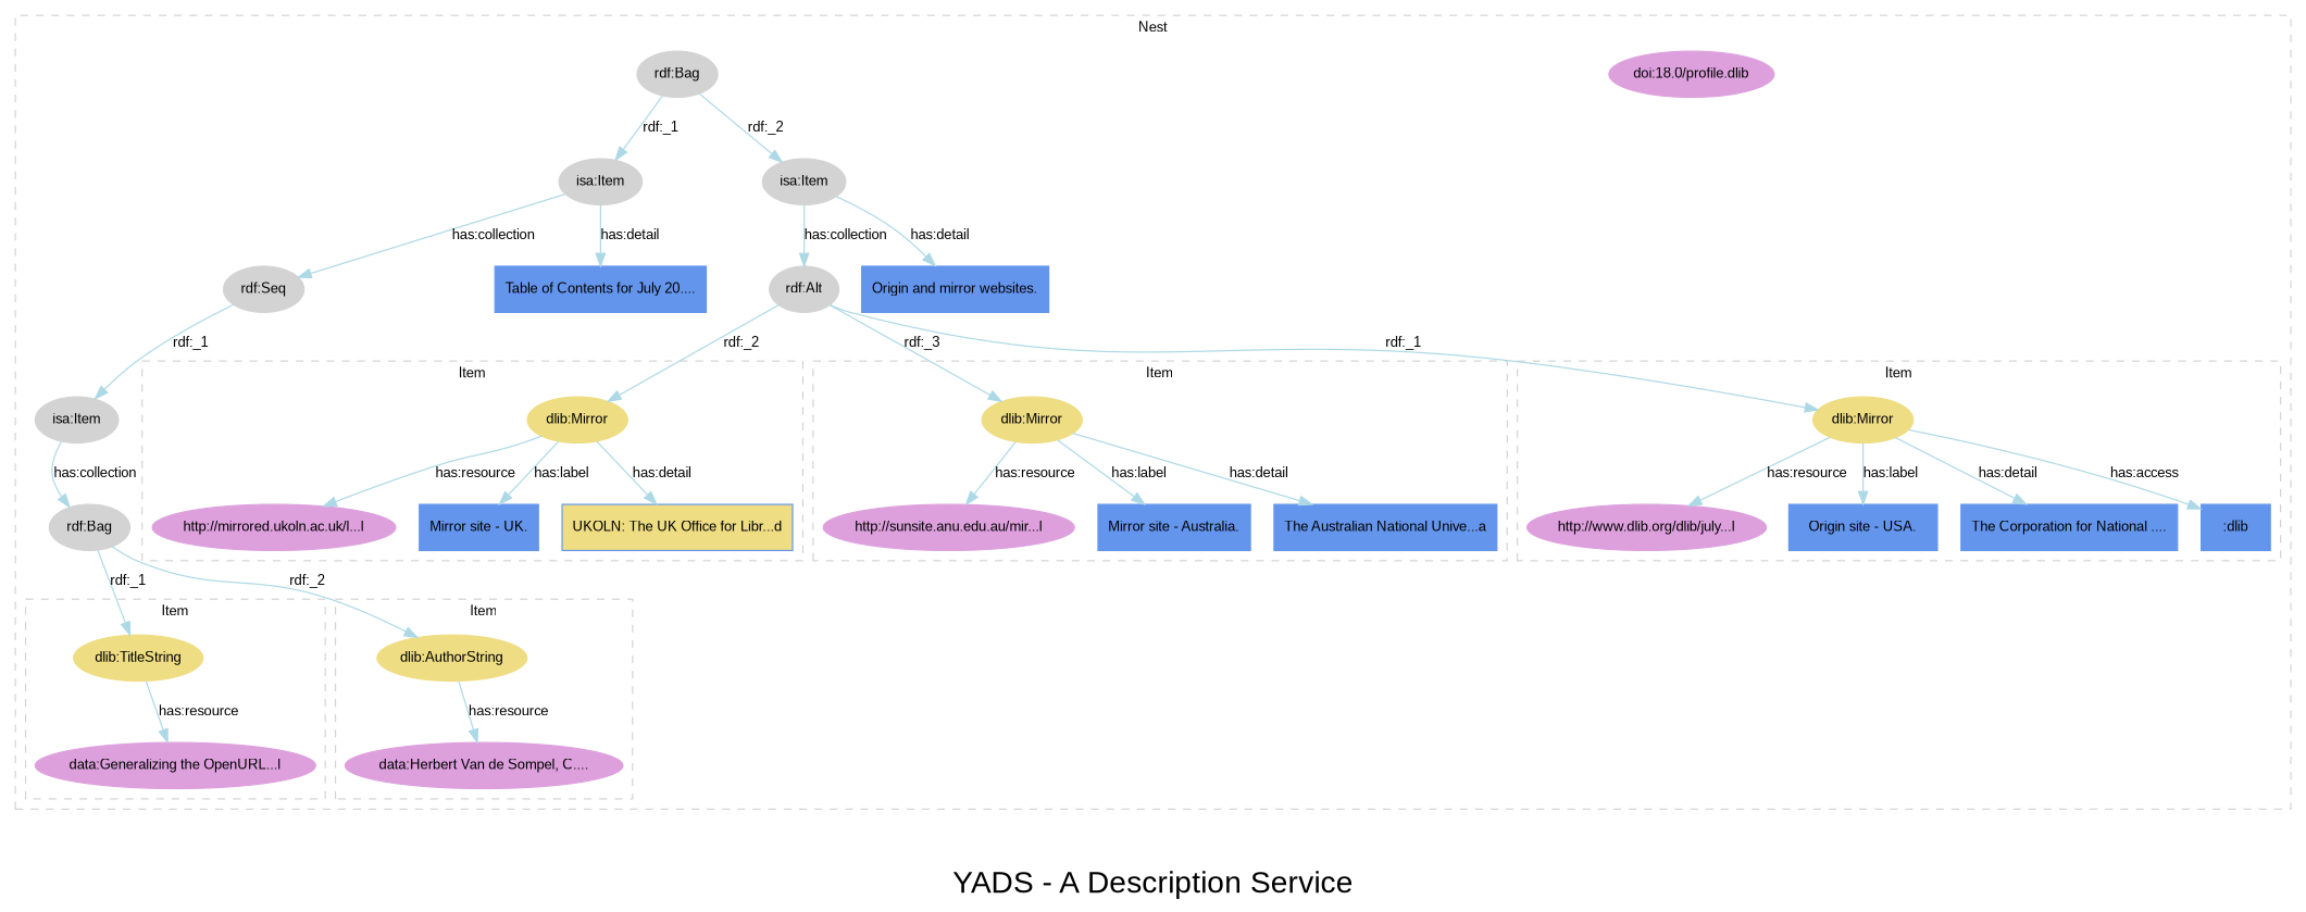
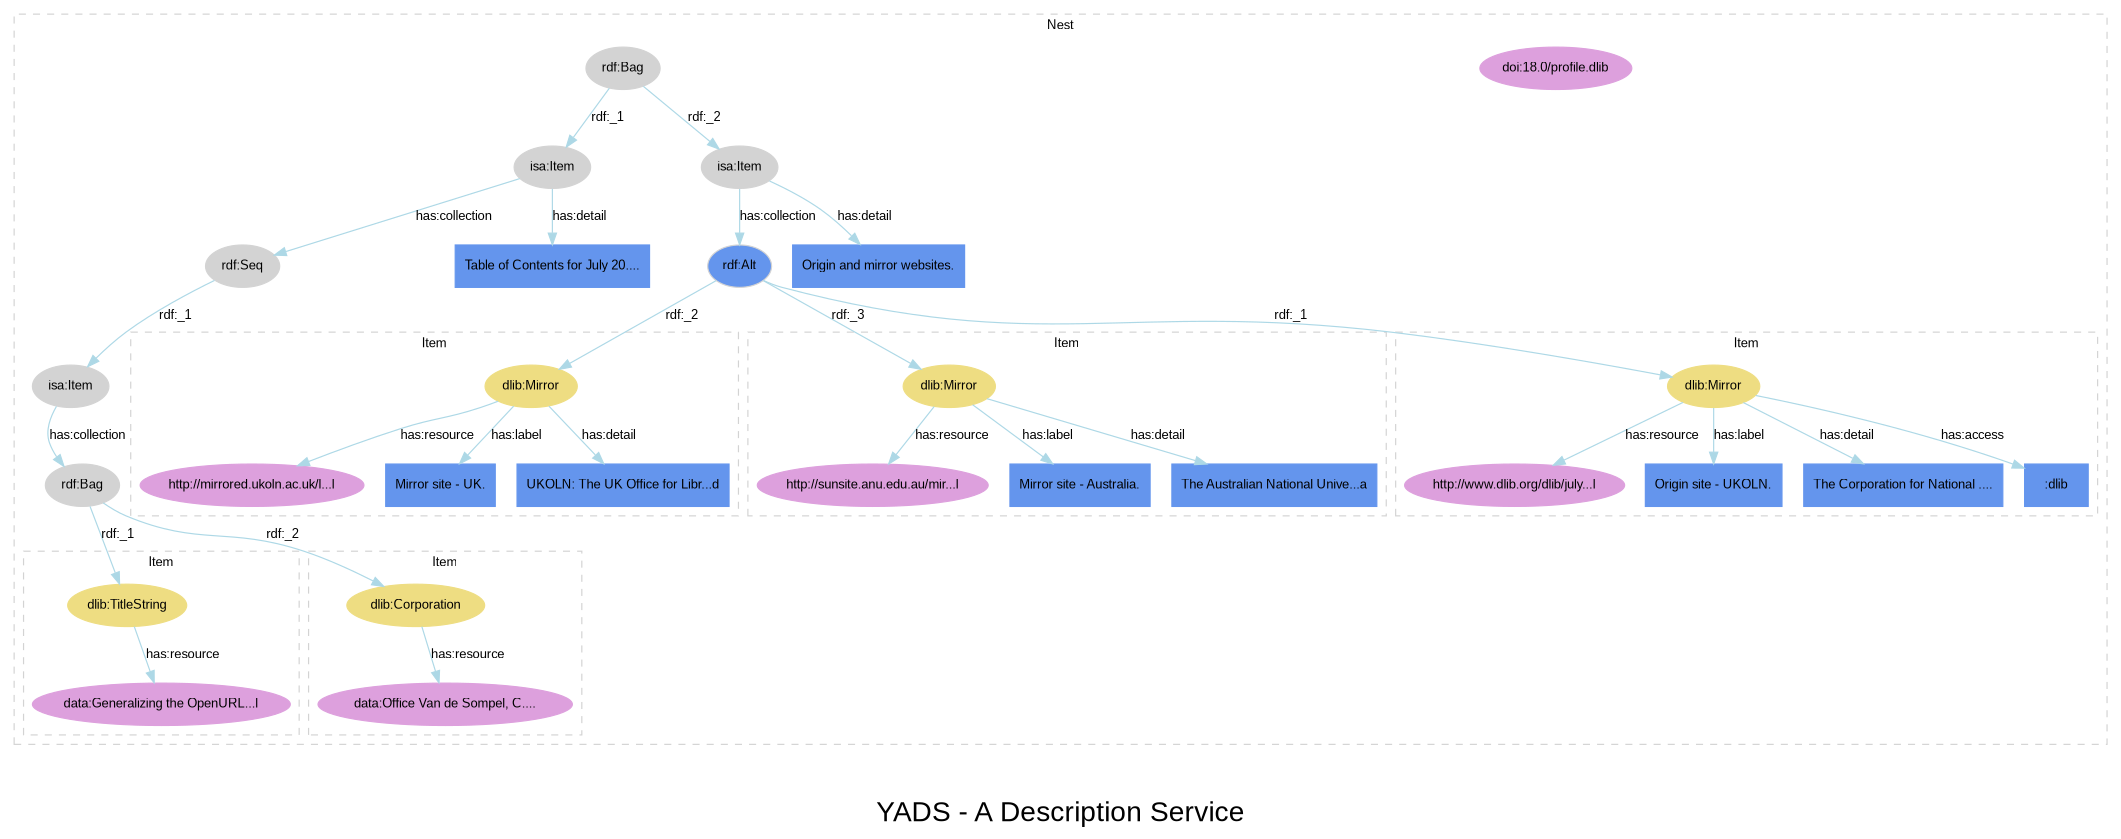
  digraph {
    fontname=arial
    fontsize=24
    label="YADS - A Description Service"
    rankdir=TB
    node [color=cornflowerblue fontcolor=black fontname=arial fontsize=11 style=filled]
    edge [color=lightblue fontcolor=black fontname=arial fontsize=11 style=filled]
    n1 [color=lightgoldenrod label="dlib:TitleString"]
    "data:Generalizing the OpenURL...l" [color=plum]
-   n3 [color=lightgoldenrod label="dlib:AuthorString"]
-   "data:Herbert Van de Sompel, C...." [color=plum]
+   n3 [color=lightgoldenrod label="dlib:Corporation"]
+   "data:Herbert Van de Sompel, C...." [color=plum label="data:Office Van de Sompel, C...."]
    n5 [color=lightgoldenrod label="dlib:Mirror"]
    "http://www.dlib.org/dlib/july...l" [color=plum]
-   n7 [label="Origin site - USA." shape=box]
+   n7 [label="Origin site - UKOLN." shape=box]
    n8 [label="The Corporation for National ...." shape=box]
    n9 [label=":dlib" shape=box]
    n10 [color=lightgoldenrod label="dlib:Mirror"]
    "http://mirrored.ukoln.ac.uk/l...l" [color=plum]
    n12 [label="Mirror site - UK." shape=box]
-   n13 [label="UKOLN: The UK Office for Libr...d" shape=box fillcolor=lightgoldenrod]
+   n13 [label="UKOLN: The UK Office for Libr...d" shape=box]
    n14 [color=lightgoldenrod label="dlib:Mirror"]
    "http://sunsite.anu.edu.au/mir...l" [color=plum]
    n16 [label="Mirror site - Australia." shape=box]
    n17 [label="The Australian National Unive...a" shape=box]
    n18 [color=plum label="doi:18.0/profile.dlib"]
    n19 [color=lightgrey label="rdf:Bag"]
    n20 [color=lightgrey label="isa:Item"]
    n21 [color=lightgrey label="isa:Item"]
    n22 [color=lightgrey label="rdf:Seq"]
    n23 [label="Table of Contents for July 20...." shape=box]
-   n24 [color=lightgrey label="rdf:Alt"]
+   n24 [color=lightgrey label="rdf:Alt" fillcolor=cornflowerblue]
    n25 [label="Origin and mirror websites." shape=box]
    n26 [color=lightgrey label="isa:Item"]
    n27 [color=lightgrey label="rdf:Bag"]
    subgraph cluster_1 {
      color=lightgrey
      fontcolor=black
      fontsize=11
      label=Nest
      style=dashed
      n18
      n19
      n20
      n21
      n22
      n23
      n24
      n25
      n26
      n27
      subgraph cluster_2 {
        color=lightgrey
        fontcolor=black
        fontsize=11
        label=Item
        style=dashed
        n1
        "data:Generalizing the OpenURL...l"
      }
      subgraph cluster_3 {
        color=lightgrey
        fontcolor=black
        fontsize=11
        label=Item
        style=dashed
        n3
        "data:Herbert Van de Sompel, C...."
      }
      subgraph cluster_4 {
        color=lightgrey
        fontcolor=black
        fontsize=11
        label=Item
        style=dashed
        n5
        "http://www.dlib.org/dlib/july...l"
        n7
        n8
        n9
      }
      subgraph cluster_5 {
        color=lightgrey
        fontcolor=black
        fontsize=11
        label=Item
        style=dashed
        n10
        "http://mirrored.ukoln.ac.uk/l...l"
        n12
        n13
      }
      subgraph cluster_6 {
        color=lightgrey
        fontcolor=black
        fontsize=11
        label=Item
        style=dashed
        n14
        "http://sunsite.anu.edu.au/mir...l"
        n16
        n17
      }
    }
    n1 -> "data:Generalizing the OpenURL...l" [label="has:resource"]
    n3 -> "data:Herbert Van de Sompel, C...." [label="has:resource"]
    n5 -> "http://www.dlib.org/dlib/july...l" [label="has:resource"]
    n5 -> n7 [label="has:label"]
    n5 -> n8 [label="has:detail"]
    n5 -> n9 [label="has:access"]
    n10 -> "http://mirrored.ukoln.ac.uk/l...l" [label="has:resource"]
    n10 -> n12 [label="has:label"]
    n10 -> n13 [label="has:detail"]
    n14 -> "http://sunsite.anu.edu.au/mir...l" [label="has:resource"]
    n14 -> n16 [label="has:label"]
    n14 -> n17 [label="has:detail"]
    n19 -> n20 [label="rdf:_1"]
    n19 -> n21 [label="rdf:_2"]
    n20 -> n22 [label="has:collection"]
    n20 -> n23 [label="has:detail"]
    n21 -> n24 [label="has:collection"]
    n21 -> n25 [label="has:detail"]
    n22 -> n26 [label="rdf:_1"]
    n24 -> n5 [label="rdf:_1"]
    n24 -> n10 [label="rdf:_2"]
    n24 -> n14 [label="rdf:_3"]
    n26 -> n27 [label="has:collection"]
    n27 -> n1 [label="rdf:_1"]
    n27 -> n3 [label="rdf:_2"]
  }
